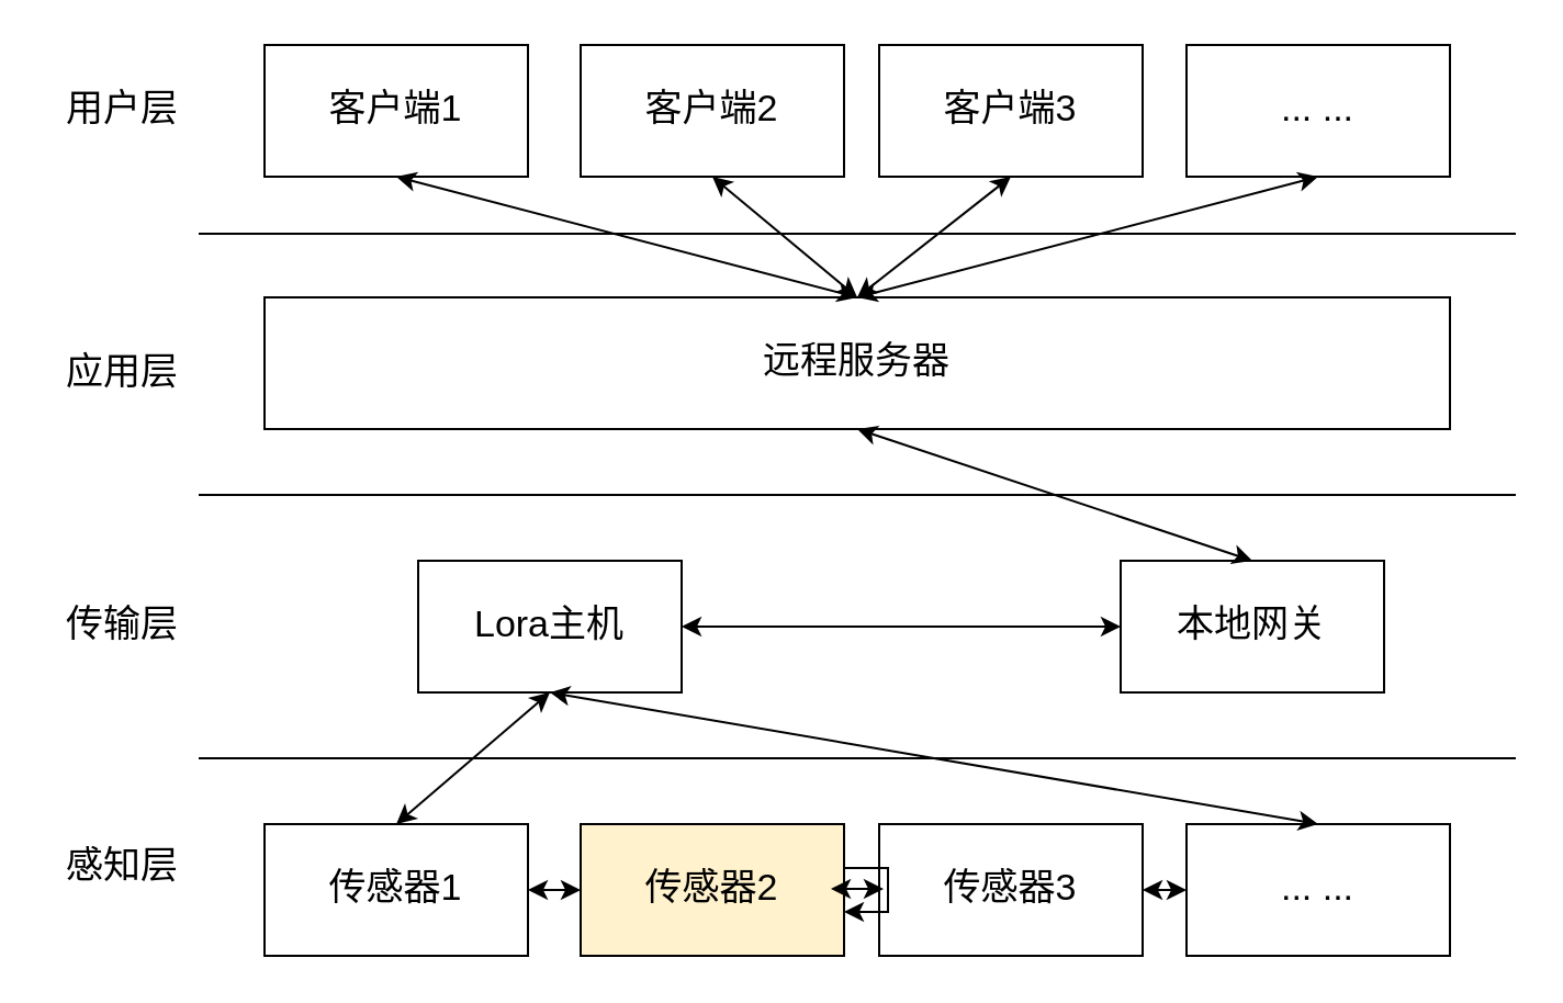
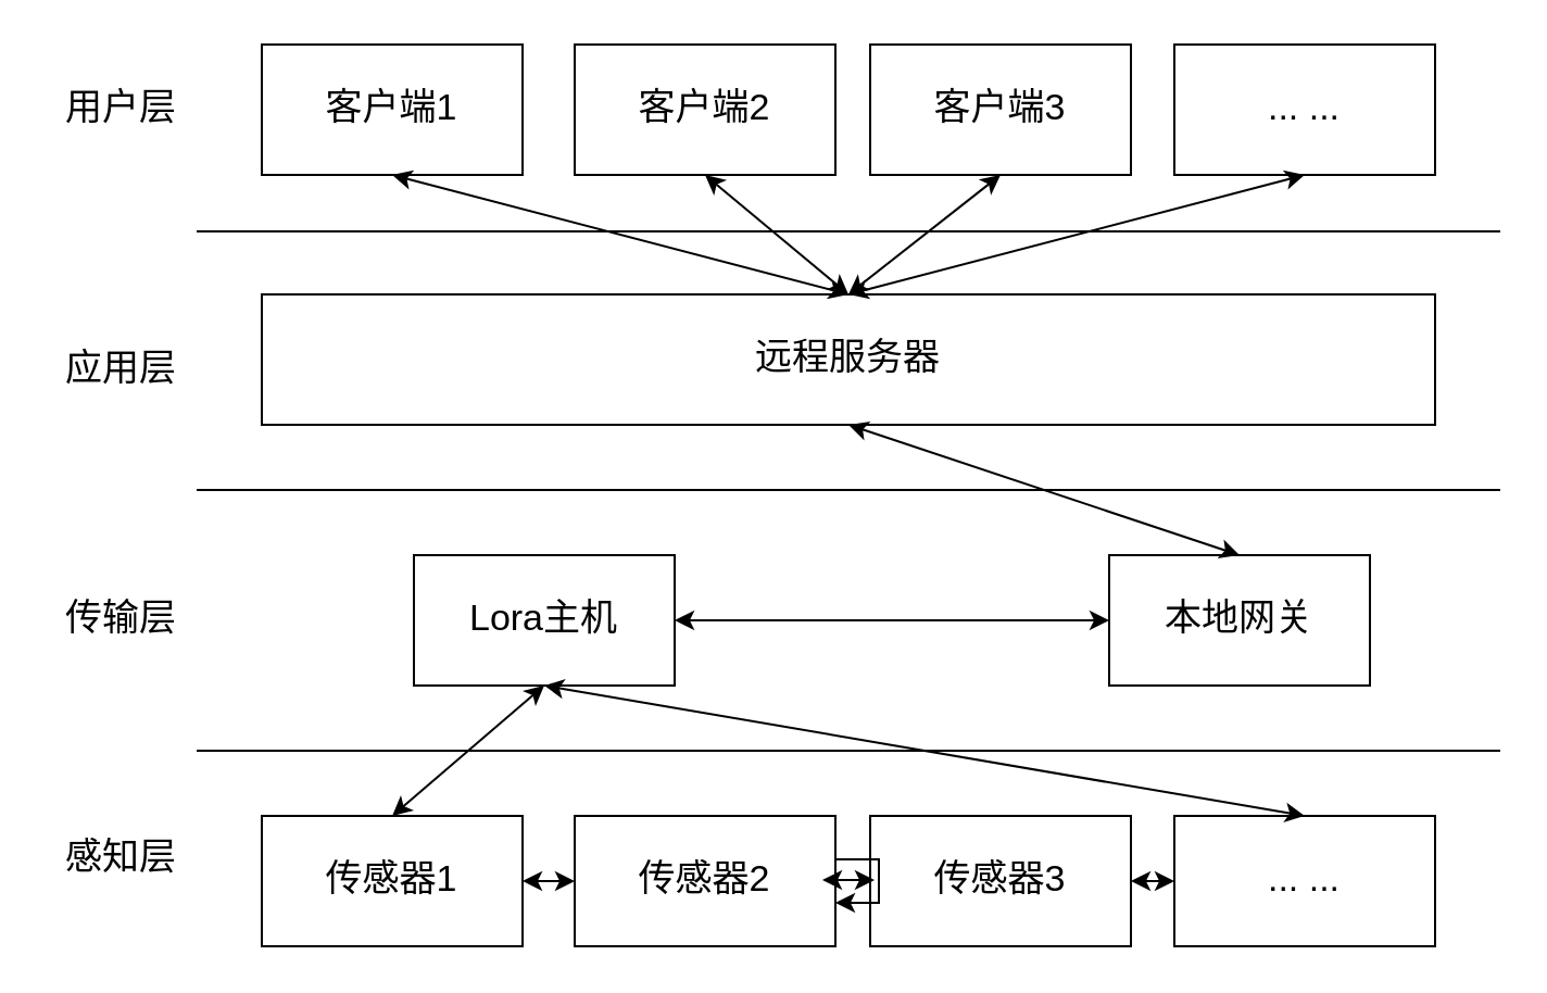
  <mxCell id="0" />
  <mxCell id="1" parent="0" />
  <mxCell id="2" value="" style="endArrow=none;html=1;rounded=0;" edge="1" parent="1"><mxGeometry width="50" height="50" relative="1" as="geometry"><mxPoint x="90" y="106" as="sourcePoint" /><mxPoint x="690" y="106" as="targetPoint" /></mxGeometry></mxCell>
  <mxCell id="3" value="" style="endArrow=none;html=1;rounded=0;" edge="1" parent="1"><mxGeometry width="50" height="50" relative="1" as="geometry"><mxPoint x="90" y="225" as="sourcePoint" /><mxPoint x="690" y="225" as="targetPoint" /></mxGeometry></mxCell>
  <mxCell id="4" value="" style="endArrow=none;html=1;rounded=0;" edge="1" parent="1"><mxGeometry width="50" height="50" relative="1" as="geometry"><mxPoint x="90" y="345" as="sourcePoint" /><mxPoint x="690" y="345" as="targetPoint" /></mxGeometry></mxCell>
  <mxCell id="5" value="&lt;font style=&quot;vertical-align: inherit; font-size: 17px;&quot;&gt;&lt;font style=&quot;vertical-align: inherit; font-size: 17px;&quot;&gt;&lt;font style=&quot;vertical-align: inherit; font-size: 17px;&quot;&gt;&lt;font style=&quot;vertical-align: inherit; font-size: 17px;&quot;&gt;感知层&lt;/font&gt;&lt;/font&gt;&lt;/font&gt;&lt;/font&gt;" style="text;html=1;align=center;verticalAlign=middle;resizable=0;points=[];autosize=1;strokeColor=none;fillColor=none;strokeWidth=1;fontSize=17;" vertex="1" parent="1"><mxGeometry x="20" y="380" width="70" height="30" as="geometry" /></mxCell>
  <mxCell id="6" value="&lt;font style=&quot;vertical-align: inherit ; font-size: 17px&quot;&gt;&lt;font style=&quot;vertical-align: inherit ; font-size: 17px&quot;&gt;&lt;font style=&quot;vertical-align: inherit ; font-size: 17px&quot;&gt;&lt;font style=&quot;vertical-align: inherit ; font-size: 17px&quot;&gt;传输层&lt;/font&gt;&lt;/font&gt;&lt;/font&gt;&lt;/font&gt;" style="text;html=1;align=center;verticalAlign=middle;resizable=0;points=[];autosize=1;strokeColor=none;fillColor=none;strokeWidth=1;fontSize=17;" vertex="1" parent="1"><mxGeometry x="20" y="270" width="70" height="30" as="geometry" /></mxCell>
  <mxCell id="7" value="&lt;font style=&quot;vertical-align: inherit ; font-size: 17px&quot;&gt;&lt;font style=&quot;vertical-align: inherit ; font-size: 17px&quot;&gt;&lt;font style=&quot;vertical-align: inherit ; font-size: 17px&quot;&gt;&lt;font style=&quot;vertical-align: inherit ; font-size: 17px&quot;&gt;应用层&lt;/font&gt;&lt;/font&gt;&lt;/font&gt;&lt;/font&gt;" style="text;html=1;align=center;verticalAlign=middle;resizable=0;points=[];autosize=1;strokeColor=none;fillColor=none;strokeWidth=1;fontSize=17;" vertex="1" parent="1"><mxGeometry x="20" y="155" width="70" height="30" as="geometry" /></mxCell>
  <mxCell id="8" value="&lt;font style=&quot;vertical-align: inherit ; font-size: 17px&quot;&gt;&lt;font style=&quot;vertical-align: inherit ; font-size: 17px&quot;&gt;&lt;font style=&quot;vertical-align: inherit ; font-size: 17px&quot;&gt;&lt;font style=&quot;vertical-align: inherit ; font-size: 17px&quot;&gt;用户层&lt;/font&gt;&lt;/font&gt;&lt;/font&gt;&lt;/font&gt;" style="text;html=1;align=center;verticalAlign=middle;resizable=0;points=[];autosize=1;strokeColor=none;fillColor=none;strokeWidth=1;fontSize=17;" vertex="1" parent="1"><mxGeometry x="20" y="35" width="70" height="30" as="geometry" /></mxCell>
  <mxCell id="9" value="传感器1" style="rounded=0;whiteSpace=wrap;html=1;fontSize=17;strokeWidth=1;" vertex="1" parent="1"><mxGeometry x="120" y="375" width="120" height="60" as="geometry" /></mxCell>
- <mxCell id="10" value="传感器2" style="rounded=0;whiteSpace=wrap;html=1;fontSize=17;strokeWidth=1;fillColor=#fff2cc;" vertex="1" parent="1"><mxGeometry x="264" y="375" width="120" height="60" as="geometry" /></mxCell>
+ <mxCell id="10" value="传感器2" style="rounded=0;whiteSpace=wrap;html=1;fontSize=17;strokeWidth=1;" vertex="1" parent="1"><mxGeometry x="264" y="375" width="120" height="60" as="geometry" /></mxCell>
  <mxCell id="11" value="传感器3" style="rounded=0;whiteSpace=wrap;html=1;fontSize=17;strokeWidth=1;" vertex="1" parent="1"><mxGeometry x="400" y="375" width="120" height="60" as="geometry" /></mxCell>
  <mxCell id="12" value="... ..." style="rounded=0;whiteSpace=wrap;html=1;fontSize=17;strokeWidth=1;" vertex="1" parent="1"><mxGeometry x="540" y="375" width="120" height="60" as="geometry" /></mxCell>
  <mxCell id="13" value="Lora主机" style="rounded=0;whiteSpace=wrap;html=1;fontSize=17;strokeWidth=1;" vertex="1" parent="1"><mxGeometry x="190" y="255" width="120" height="60" as="geometry" /></mxCell>
  <mxCell id="14" value="本地网关" style="rounded=0;whiteSpace=wrap;html=1;fontSize=17;strokeWidth=1;" vertex="1" parent="1"><mxGeometry x="510" y="255" width="120" height="60" as="geometry" /></mxCell>
  <mxCell id="15" value="远程服务器" style="rounded=0;whiteSpace=wrap;html=1;fontSize=17;strokeWidth=1;" vertex="1" parent="1"><mxGeometry x="120" y="135" width="540" height="60" as="geometry" /></mxCell>
  <mxCell id="16" value="客户端1" style="rounded=0;whiteSpace=wrap;html=1;fontSize=17;strokeWidth=1;" vertex="1" parent="1"><mxGeometry x="120" y="20" width="120" height="60" as="geometry" /></mxCell>
  <mxCell id="17" value="客户端2" style="rounded=0;whiteSpace=wrap;html=1;fontSize=17;strokeWidth=1;" vertex="1" parent="1"><mxGeometry x="264" y="20" width="120" height="60" as="geometry" /></mxCell>
  <mxCell id="18" value="客户端3" style="rounded=0;whiteSpace=wrap;html=1;fontSize=17;strokeWidth=1;" vertex="1" parent="1"><mxGeometry x="400" y="20" width="120" height="60" as="geometry" /></mxCell>
  <mxCell id="19" value="... ..." style="rounded=0;whiteSpace=wrap;html=1;fontSize=17;strokeWidth=1;" vertex="1" parent="1"><mxGeometry x="540" y="20" width="120" height="60" as="geometry" /></mxCell>
  <mxCell id="20" value="" style="endArrow=classic;startArrow=classic;html=1;rounded=0;fontSize=17;exitX=1;exitY=0.5;exitDx=0;exitDy=0;entryX=0;entryY=0.5;entryDx=0;entryDy=0;" edge="1" parent="1" source="9" target="10"><mxGeometry width="50" height="50" relative="1" as="geometry"><mxPoint x="230" y="435" as="sourcePoint" /><mxPoint x="280" y="385" as="targetPoint" /></mxGeometry></mxCell>
  <mxCell id="21" value="" style="endArrow=classic;startArrow=classic;html=1;rounded=0;fontSize=17;exitX=1;exitY=0.5;exitDx=0;exitDy=0;entryX=0;entryY=0.5;entryDx=0;entryDy=0;" edge="1" parent="1"><mxGeometry width="50" height="50" relative="1" as="geometry"><mxPoint x="378" y="404.5" as="sourcePoint" /><mxPoint x="402" y="404.5" as="targetPoint" /></mxGeometry></mxCell>
  <mxCell id="22" value="" style="endArrow=classic;startArrow=classic;html=1;rounded=0;fontSize=17;entryX=0;entryY=0.5;entryDx=0;entryDy=0;exitX=1;exitY=0.5;exitDx=0;exitDy=0;" edge="1" parent="1" source="11" target="12"><mxGeometry width="50" height="50" relative="1" as="geometry"><mxPoint x="270" y="535" as="sourcePoint" /><mxPoint x="320" y="485" as="targetPoint" /></mxGeometry></mxCell>
  <mxCell id="23" style="edgeStyle=orthogonalEdgeStyle;rounded=0;orthogonalLoop=1;jettySize=auto;html=1;fontSize=17;" edge="1" parent="1" source="10" target="10"><mxGeometry relative="1" as="geometry" /></mxCell>
  <mxCell id="24" value="" style="endArrow=classic;startArrow=classic;html=1;rounded=0;fontSize=17;exitX=0.5;exitY=0;exitDx=0;exitDy=0;entryX=0.5;entryY=1;entryDx=0;entryDy=0;" edge="1" parent="1" source="9" target="13"><mxGeometry width="50" height="50" relative="1" as="geometry"><mxPoint x="170" y="365" as="sourcePoint" /><mxPoint x="220" y="315" as="targetPoint" /></mxGeometry></mxCell>
  <mxCell id="25" value="" style="endArrow=classic;startArrow=classic;html=1;rounded=0;fontSize=17;entryX=0.5;entryY=1;entryDx=0;entryDy=0;exitX=0.5;exitY=0;exitDx=0;exitDy=0;" edge="1" parent="1" source="12" target="13"><mxGeometry width="50" height="50" relative="1" as="geometry"><mxPoint x="70" y="375" as="sourcePoint" /><mxPoint x="120" y="325" as="targetPoint" /></mxGeometry></mxCell>
  <mxCell id="26" value="" style="endArrow=classic;startArrow=classic;html=1;rounded=0;fontSize=17;exitX=1;exitY=0.5;exitDx=0;exitDy=0;entryX=0;entryY=0.5;entryDx=0;entryDy=0;" edge="1" parent="1" source="13" target="14"><mxGeometry width="50" height="50" relative="1" as="geometry"><mxPoint x="240" y="325" as="sourcePoint" /><mxPoint x="290" y="275" as="targetPoint" /></mxGeometry></mxCell>
  <mxCell id="27" value="" style="endArrow=classic;startArrow=classic;html=1;rounded=0;fontSize=17;entryX=0.5;entryY=1;entryDx=0;entryDy=0;exitX=0.5;exitY=0;exitDx=0;exitDy=0;" edge="1" parent="1" source="14" target="15"><mxGeometry width="50" height="50" relative="1" as="geometry"><mxPoint x="380" y="245" as="sourcePoint" /><mxPoint x="430" y="195" as="targetPoint" /></mxGeometry></mxCell>
  <mxCell id="28" value="" style="endArrow=classic;startArrow=classic;html=1;rounded=0;fontSize=17;entryX=0.5;entryY=1;entryDx=0;entryDy=0;exitX=0.5;exitY=0;exitDx=0;exitDy=0;" edge="1" parent="1" source="15" target="16"><mxGeometry width="50" height="50" relative="1" as="geometry"><mxPoint x="390" y="114.289" as="sourcePoint" /><mxPoint x="390" y="64.289" as="targetPoint" /></mxGeometry></mxCell>
  <mxCell id="29" value="" style="endArrow=classic;startArrow=classic;html=1;rounded=0;fontSize=17;entryX=0.5;entryY=1;entryDx=0;entryDy=0;" edge="1" parent="1" target="17"><mxGeometry width="50" height="50" relative="1" as="geometry"><mxPoint x="390" y="135" as="sourcePoint" /><mxPoint x="400" y="85" as="targetPoint" /></mxGeometry></mxCell>
  <mxCell id="30" value="" style="endArrow=classic;startArrow=classic;html=1;rounded=0;fontSize=17;exitX=0.5;exitY=0;exitDx=0;exitDy=0;entryX=0.5;entryY=1;entryDx=0;entryDy=0;" edge="1" parent="1" source="15" target="18"><mxGeometry width="50" height="50" relative="1" as="geometry"><mxPoint x="430" y="135" as="sourcePoint" /><mxPoint x="480" y="85" as="targetPoint" /></mxGeometry></mxCell>
  <mxCell id="31" value="" style="endArrow=classic;startArrow=classic;html=1;rounded=0;fontSize=17;entryX=0.5;entryY=1;entryDx=0;entryDy=0;exitX=0.5;exitY=0;exitDx=0;exitDy=0;" edge="1" parent="1" source="15" target="19"><mxGeometry width="50" height="50" relative="1" as="geometry"><mxPoint x="490" y="145" as="sourcePoint" /><mxPoint x="540" y="95" as="targetPoint" /></mxGeometry></mxCell>
